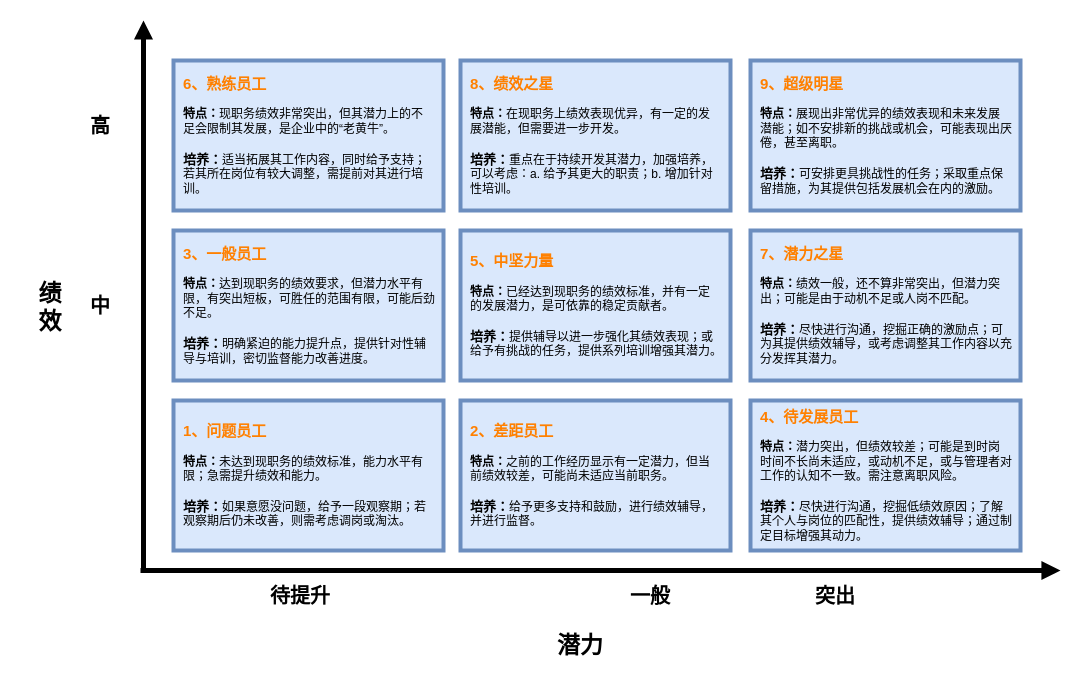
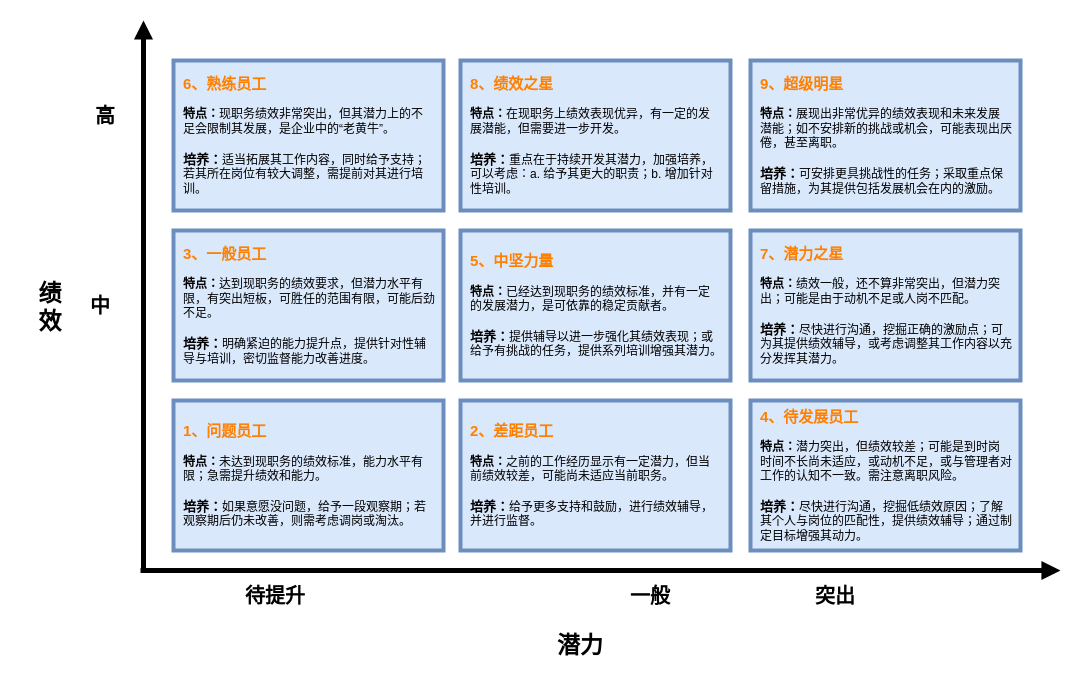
  <mxCell id="0" />
  <mxCell id="1" parent="0" />
  <mxCell id="2" value="" style="endArrow=block;html=1;rounded=0;strokeWidth=5;endFill=1;" edge="1" parent="1"><mxGeometry width="50" height="50" relative="1" as="geometry"><mxPoint x="143" y="570" as="sourcePoint" /><mxPoint x="143" y="20" as="targetPoint" /></mxGeometry></mxCell>
  <mxCell id="3" value="" style="endArrow=block;html=1;rounded=0;strokeWidth=5;endFill=1;" edge="1" parent="1"><mxGeometry width="50" height="50" relative="1" as="geometry"><mxPoint x="140" y="570" as="sourcePoint" /><mxPoint x="1060" y="570" as="targetPoint" /></mxGeometry></mxCell>
  <mxCell id="4" value="&lt;b&gt;&lt;font color=&quot;#ff8000&quot; style=&quot;font-size: 15px;&quot;&gt;6、熟练员工&lt;br&gt;&lt;/font&gt;&lt;/b&gt;&lt;br&gt;&lt;b&gt;特点：&lt;/b&gt;现职务绩效非常突出，但其潜力上的不足会限制其发展，是企业中的“老黄牛”。&lt;br&gt;&lt;b&gt;&lt;font style=&quot;font-size: 13px;&quot;&gt;&lt;br&gt;培养：&lt;/font&gt;&lt;/b&gt;适当拓展其工作内容，同时给予支持；若其所在岗位有较大调整，需提前对其进行培训。" style="rounded=0;whiteSpace=wrap;strokeWidth=4;fillColor=#dae8fc;strokeColor=#6c8ebf;shadow=0;sketch=0;fillStyle=auto;align=left;textDirection=ltr;spacingTop=0;spacing=10;spacingBottom=0;spacingRight=0;html=1;spacingLeft=0;fontFamily=Helvetica;" vertex="1" parent="1"><mxGeometry x="173" y="60" width="270" height="150" as="geometry" /></mxCell>
  <mxCell id="5" value="绩&lt;br style=&quot;font-size: 23px;&quot;&gt;效" style="text;html=1;align=center;verticalAlign=middle;whiteSpace=wrap;rounded=0;shadow=0;sketch=0;fillStyle=auto;strokeWidth=4;fontSize=23;fontStyle=1" vertex="1" parent="1"><mxGeometry x="20" y="292" width="60" height="30" as="geometry" /></mxCell>
- <mxCell id="6" value="高" style="text;html=1;align=center;verticalAlign=middle;whiteSpace=wrap;rounded=0;shadow=0;sketch=0;fillStyle=auto;strokeWidth=4;fontSize=20;fontStyle=1" vertex="1" parent="1"><mxGeometry x="70" y="110" width="60" height="30" as="geometry" /></mxCell>
+ <mxCell id="6" value="高" style="text;html=1;align=center;verticalAlign=middle;whiteSpace=wrap;rounded=0;shadow=0;sketch=0;fillStyle=auto;strokeWidth=4;fontSize=20;fontStyle=1" vertex="1" parent="1"><mxGeometry x="75" y="100" width="60" height="30" as="geometry" /></mxCell>
  <mxCell id="7" value="&lt;b&gt;&lt;font color=&quot;#ff8000&quot; style=&quot;font-size: 15px;&quot;&gt;3、一般员工&lt;br&gt;&lt;/font&gt;&lt;/b&gt;&lt;br&gt;&lt;b&gt;特点：&lt;/b&gt;达到现职务的绩效要求，但潜力水平有限，有突出短板，可胜任的范围有限，可能后劲不足。&lt;br&gt;&lt;b&gt;&lt;font style=&quot;font-size: 13px;&quot;&gt;&lt;br&gt;培养：&lt;/font&gt;&lt;/b&gt;明确紧迫的能力提升点，提供针对性辅导与培训，密切监督能力改善进度。" style="rounded=0;whiteSpace=wrap;strokeWidth=4;fillColor=#dae8fc;strokeColor=#6c8ebf;shadow=0;sketch=0;fillStyle=auto;align=left;textDirection=ltr;spacingTop=0;spacing=10;spacingBottom=0;spacingRight=0;html=1;spacingLeft=0;" vertex="1" parent="1"><mxGeometry x="173" y="230" width="270" height="150" as="geometry" /></mxCell>
  <mxCell id="8" value="&lt;b&gt;&lt;font color=&quot;#ff8000&quot; style=&quot;font-size: 15px;&quot;&gt;1、问题员工&lt;br&gt;&lt;/font&gt;&lt;/b&gt;&lt;br&gt;&lt;b&gt;特点：&lt;/b&gt;未达到现职务的绩效标准，能力水平有限；急需提升绩效和能力。&lt;br&gt;&lt;b&gt;&lt;font style=&quot;font-size: 13px;&quot;&gt;&lt;br&gt;培养：&lt;/font&gt;&lt;/b&gt;如果意愿没问题，给予一段观察期；若观察期后仍未改善，则需考虑调岗或淘汰。" style="rounded=0;whiteSpace=wrap;strokeWidth=4;fillColor=#dae8fc;strokeColor=#6c8ebf;shadow=0;sketch=0;fillStyle=auto;align=left;textDirection=ltr;spacingTop=0;spacing=10;spacingBottom=0;spacingRight=0;html=1;spacingLeft=0;" vertex="1" parent="1"><mxGeometry x="173" y="400" width="270" height="150" as="geometry" /></mxCell>
  <mxCell id="9" value="中" style="text;html=1;align=center;verticalAlign=middle;whiteSpace=wrap;rounded=0;shadow=0;sketch=0;fillStyle=auto;strokeWidth=4;fontSize=20;fontStyle=1" vertex="1" parent="1"><mxGeometry x="70" y="290" width="60" height="30" as="geometry" /></mxCell>
  <mxCell id="10" value="潜力" style="text;html=1;align=center;verticalAlign=middle;whiteSpace=wrap;rounded=0;shadow=0;sketch=0;fillStyle=auto;strokeWidth=4;fontSize=23;fontStyle=1" vertex="1" parent="1"><mxGeometry x="550" y="630" width="60" height="30" as="geometry" /></mxCell>
  <mxCell id="11" value="突出" style="text;html=1;align=center;verticalAlign=middle;whiteSpace=wrap;rounded=0;shadow=0;sketch=0;fillStyle=auto;strokeWidth=4;fontSize=20;fontStyle=1" vertex="1" parent="1"><mxGeometry x="805" y="580" width="60" height="30" as="geometry" /></mxCell>
  <mxCell id="12" value="一般" style="text;html=1;align=center;verticalAlign=middle;whiteSpace=wrap;rounded=0;shadow=0;sketch=0;fillStyle=auto;strokeWidth=4;fontSize=20;fontStyle=1" vertex="1" parent="1"><mxGeometry x="620" y="580" width="60" height="30" as="geometry" /></mxCell>
- <mxCell id="13" value="待提升" style="text;html=1;align=center;verticalAlign=middle;whiteSpace=wrap;rounded=0;shadow=0;sketch=0;fillStyle=auto;strokeWidth=4;fontSize=20;fontStyle=1" vertex="1" parent="1"><mxGeometry x="260" y="580" width="80" height="30" as="geometry" /></mxCell>
+ <mxCell id="13" value="待提升" style="text;html=1;align=center;verticalAlign=middle;whiteSpace=wrap;rounded=0;shadow=0;sketch=0;fillStyle=auto;strokeWidth=4;fontSize=20;fontStyle=1" vertex="1" parent="1"><mxGeometry x="235" y="580" width="80" height="30" as="geometry" /></mxCell>
  <mxCell id="14" value="&lt;b&gt;&lt;font color=&quot;#ff8000&quot; style=&quot;font-size: 15px;&quot;&gt;2、差距员工&lt;br&gt;&lt;/font&gt;&lt;/b&gt;&lt;br&gt;&lt;b&gt;特点：&lt;/b&gt;之前的工作经历显示有一定潜力，但当前绩效较差，可能尚未适应当前职务。&lt;br&gt;&lt;b&gt;&lt;font style=&quot;font-size: 13px;&quot;&gt;&lt;br&gt;培养：&lt;/font&gt;&lt;/b&gt;给予更多支持和鼓励，进行绩效辅导，并进行监督。" style="rounded=0;whiteSpace=wrap;strokeWidth=4;fillColor=#dae8fc;strokeColor=#6c8ebf;shadow=0;sketch=0;fillStyle=auto;align=left;textDirection=ltr;spacingTop=0;spacing=10;spacingBottom=0;spacingRight=0;html=1;spacingLeft=0;" vertex="1" parent="1"><mxGeometry x="460" y="400" width="270" height="150" as="geometry" /></mxCell>
  <mxCell id="15" value="&lt;b&gt;&lt;font color=&quot;#ff8000&quot; style=&quot;font-size: 15px;&quot;&gt;5、中坚力量&lt;br&gt;&lt;/font&gt;&lt;/b&gt;&lt;br&gt;&lt;b&gt;特点：&lt;/b&gt;已经达到现职务的绩效标准，并有一定的发展潜力，是可依靠的稳定贡献者。&lt;br&gt;&lt;b&gt;&lt;font style=&quot;font-size: 13px;&quot;&gt;&lt;br&gt;培养：&lt;/font&gt;&lt;/b&gt;提供辅导以进一步强化其绩效表现；或给予有挑战的任务，提供系列培训增强其潜力。" style="rounded=0;whiteSpace=wrap;strokeWidth=4;fillColor=#dae8fc;strokeColor=#6c8ebf;shadow=0;sketch=0;fillStyle=auto;align=left;textDirection=ltr;spacingTop=0;spacing=10;spacingBottom=0;spacingRight=0;html=1;spacingLeft=0;" vertex="1" parent="1"><mxGeometry x="460" y="230" width="270" height="150" as="geometry" /></mxCell>
  <mxCell id="16" value="&lt;b&gt;&lt;font color=&quot;#ff8000&quot; style=&quot;font-size: 15px;&quot;&gt;8、绩效之星&lt;br&gt;&lt;/font&gt;&lt;/b&gt;&lt;br&gt;&lt;b&gt;特点：&lt;/b&gt;在现职务上绩效表现优异，有一定的发展潜能，但需要进一步开发。&lt;br&gt;&lt;b&gt;&lt;font style=&quot;font-size: 13px;&quot;&gt;&lt;br&gt;培养：&lt;/font&gt;&lt;/b&gt;重点在于持续开发其潜力，加强培养，可以考虑：a.&amp;nbsp;给予其更大的职责；b.&amp;nbsp;增加针对性培训。" style="rounded=0;whiteSpace=wrap;strokeWidth=4;fillColor=#dae8fc;strokeColor=#6c8ebf;shadow=0;sketch=0;fillStyle=auto;align=left;textDirection=ltr;spacingTop=0;spacing=10;spacingBottom=0;spacingRight=0;html=1;spacingLeft=0;" vertex="1" parent="1"><mxGeometry x="460" y="60" width="270" height="150" as="geometry" /></mxCell>
  <mxCell id="17" value="&lt;b&gt;&lt;font color=&quot;#ff8000&quot; style=&quot;font-size: 15px;&quot;&gt;9、超级明星&lt;br&gt;&lt;/font&gt;&lt;/b&gt;&lt;br&gt;&lt;b&gt;特点：&lt;/b&gt;展现出非常优异的绩效表现和未来发展潜能；如不安排新的挑战或机会，可能表现出厌倦，甚至离职。&lt;br&gt;&lt;b&gt;&lt;font style=&quot;font-size: 13px;&quot;&gt;&lt;br&gt;培养：&lt;/font&gt;&lt;/b&gt;可安排更具挑战性的任务；采取重点保留措施，为其提供包括发展机会在内的激励。" style="rounded=0;whiteSpace=wrap;strokeWidth=4;fillColor=#dae8fc;strokeColor=#6c8ebf;shadow=0;sketch=0;fillStyle=auto;align=left;textDirection=ltr;spacingTop=0;spacing=10;spacingBottom=0;spacingRight=0;html=1;spacingLeft=0;" vertex="1" parent="1"><mxGeometry x="750" y="60" width="270" height="150" as="geometry" /></mxCell>
  <mxCell id="18" value="&lt;b&gt;&lt;font color=&quot;#ff8000&quot; style=&quot;font-size: 15px;&quot;&gt;7、潜力之星&lt;br&gt;&lt;/font&gt;&lt;/b&gt;&lt;br&gt;&lt;b&gt;特点：&lt;/b&gt;绩效一般，还不算非常突出，但潜力突出；可能是由于动机不足或人岗不匹配。&lt;br&gt;&lt;b&gt;&lt;font style=&quot;font-size: 13px;&quot;&gt;&lt;br&gt;培养：&lt;/font&gt;&lt;/b&gt;尽快进行沟通，挖掘正确的激励点；可为其提供绩效辅导，或考虑调整其工作内容以充分发挥其潜力。" style="rounded=0;whiteSpace=wrap;strokeWidth=4;fillColor=#dae8fc;strokeColor=#6c8ebf;shadow=0;sketch=0;fillStyle=auto;align=left;textDirection=ltr;spacingTop=0;spacing=10;spacingBottom=0;spacingRight=0;html=1;spacingLeft=0;" vertex="1" parent="1"><mxGeometry x="750" y="230" width="270" height="150" as="geometry" /></mxCell>
  <mxCell id="19" value="&lt;b&gt;&lt;font color=&quot;#ff8000&quot; style=&quot;font-size: 15px;&quot;&gt;4、待发展员工&lt;br&gt;&lt;/font&gt;&lt;/b&gt;&lt;br&gt;&lt;b&gt;特点：&lt;/b&gt;潜力突出，但绩效较差；可能是到时岗时间不长尚未适应，或动机不足，或与管理者对工作的认知不一致。需注意离职风险。&lt;br&gt;&lt;b&gt;&lt;font style=&quot;font-size: 13px;&quot;&gt;&lt;br&gt;培养：&lt;/font&gt;&lt;/b&gt;尽快进行沟通，挖掘低绩效原因；了解其个人与岗位的匹配性，提供绩效辅导；通过制定目标增强其动力。" style="rounded=0;whiteSpace=wrap;strokeWidth=4;fillColor=#dae8fc;strokeColor=#6c8ebf;shadow=0;sketch=0;fillStyle=auto;align=left;textDirection=ltr;spacingTop=0;spacing=10;spacingBottom=0;spacingRight=0;html=1;spacingLeft=0;" vertex="1" parent="1"><mxGeometry x="750" y="400" width="270" height="150" as="geometry" /></mxCell>
